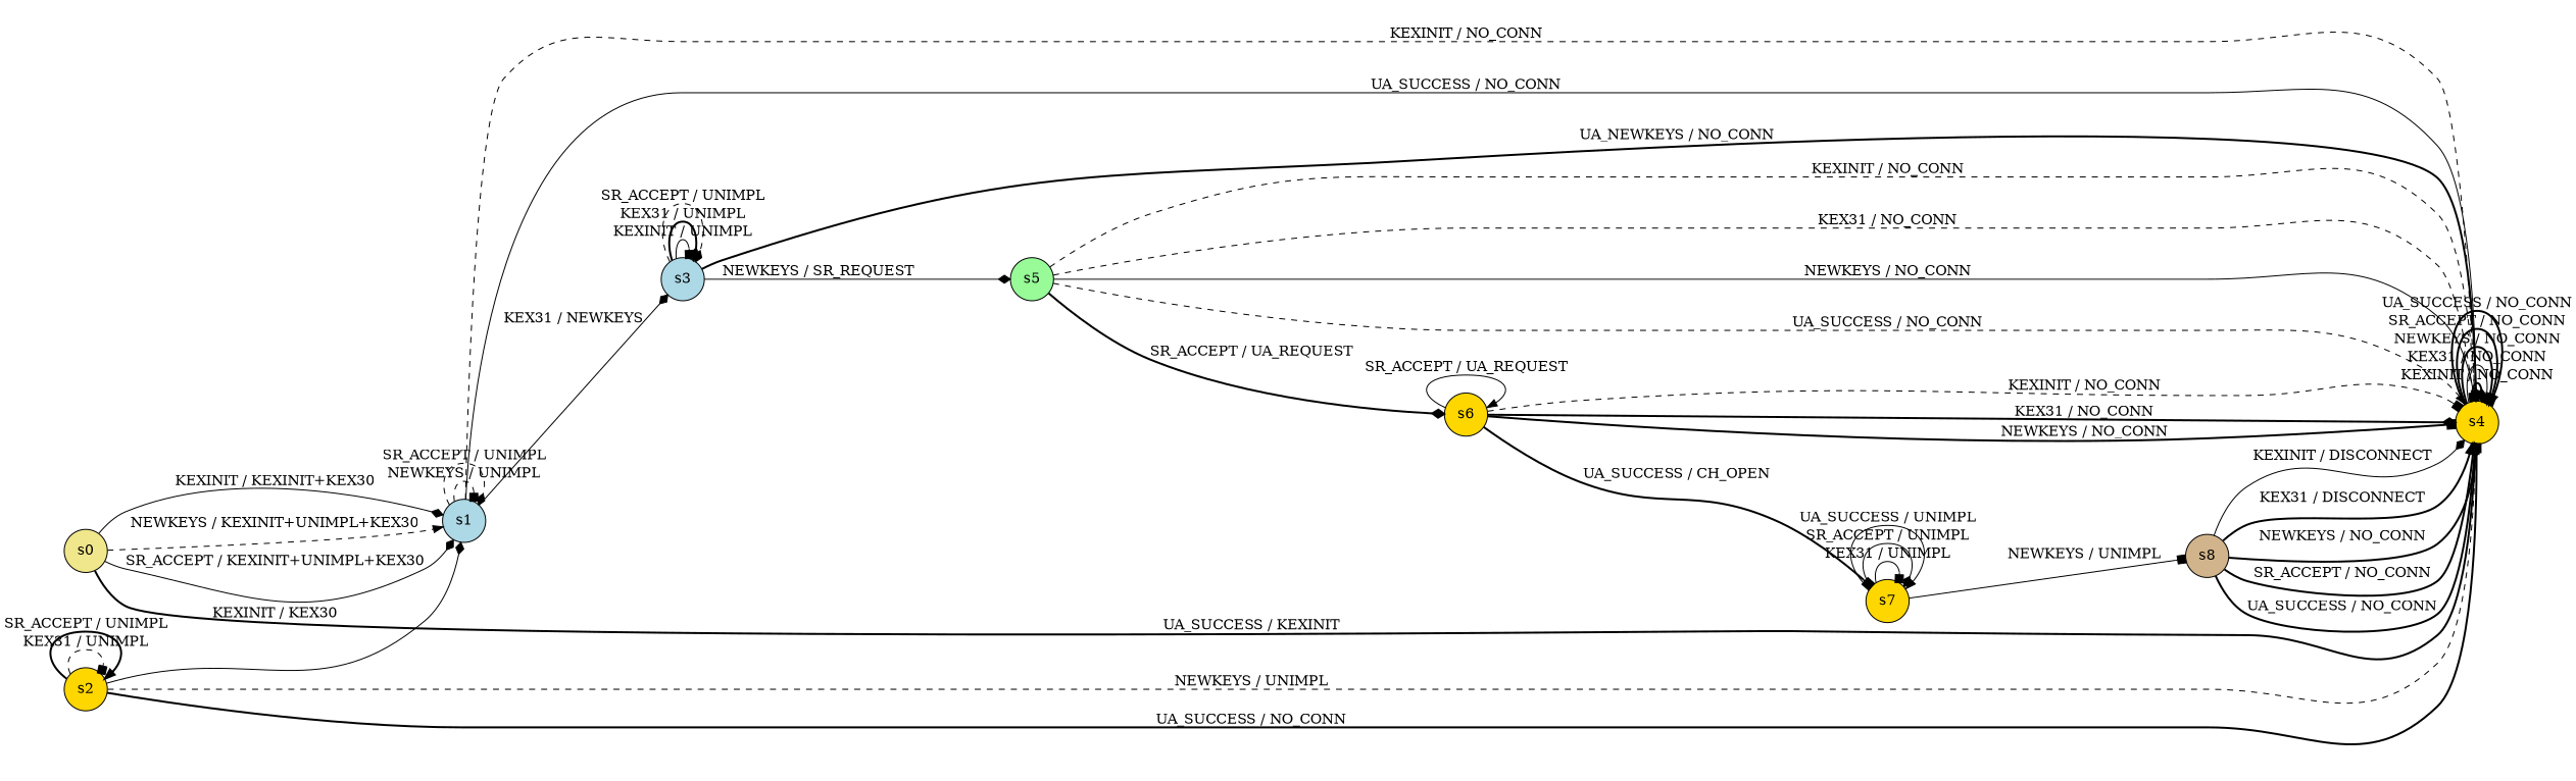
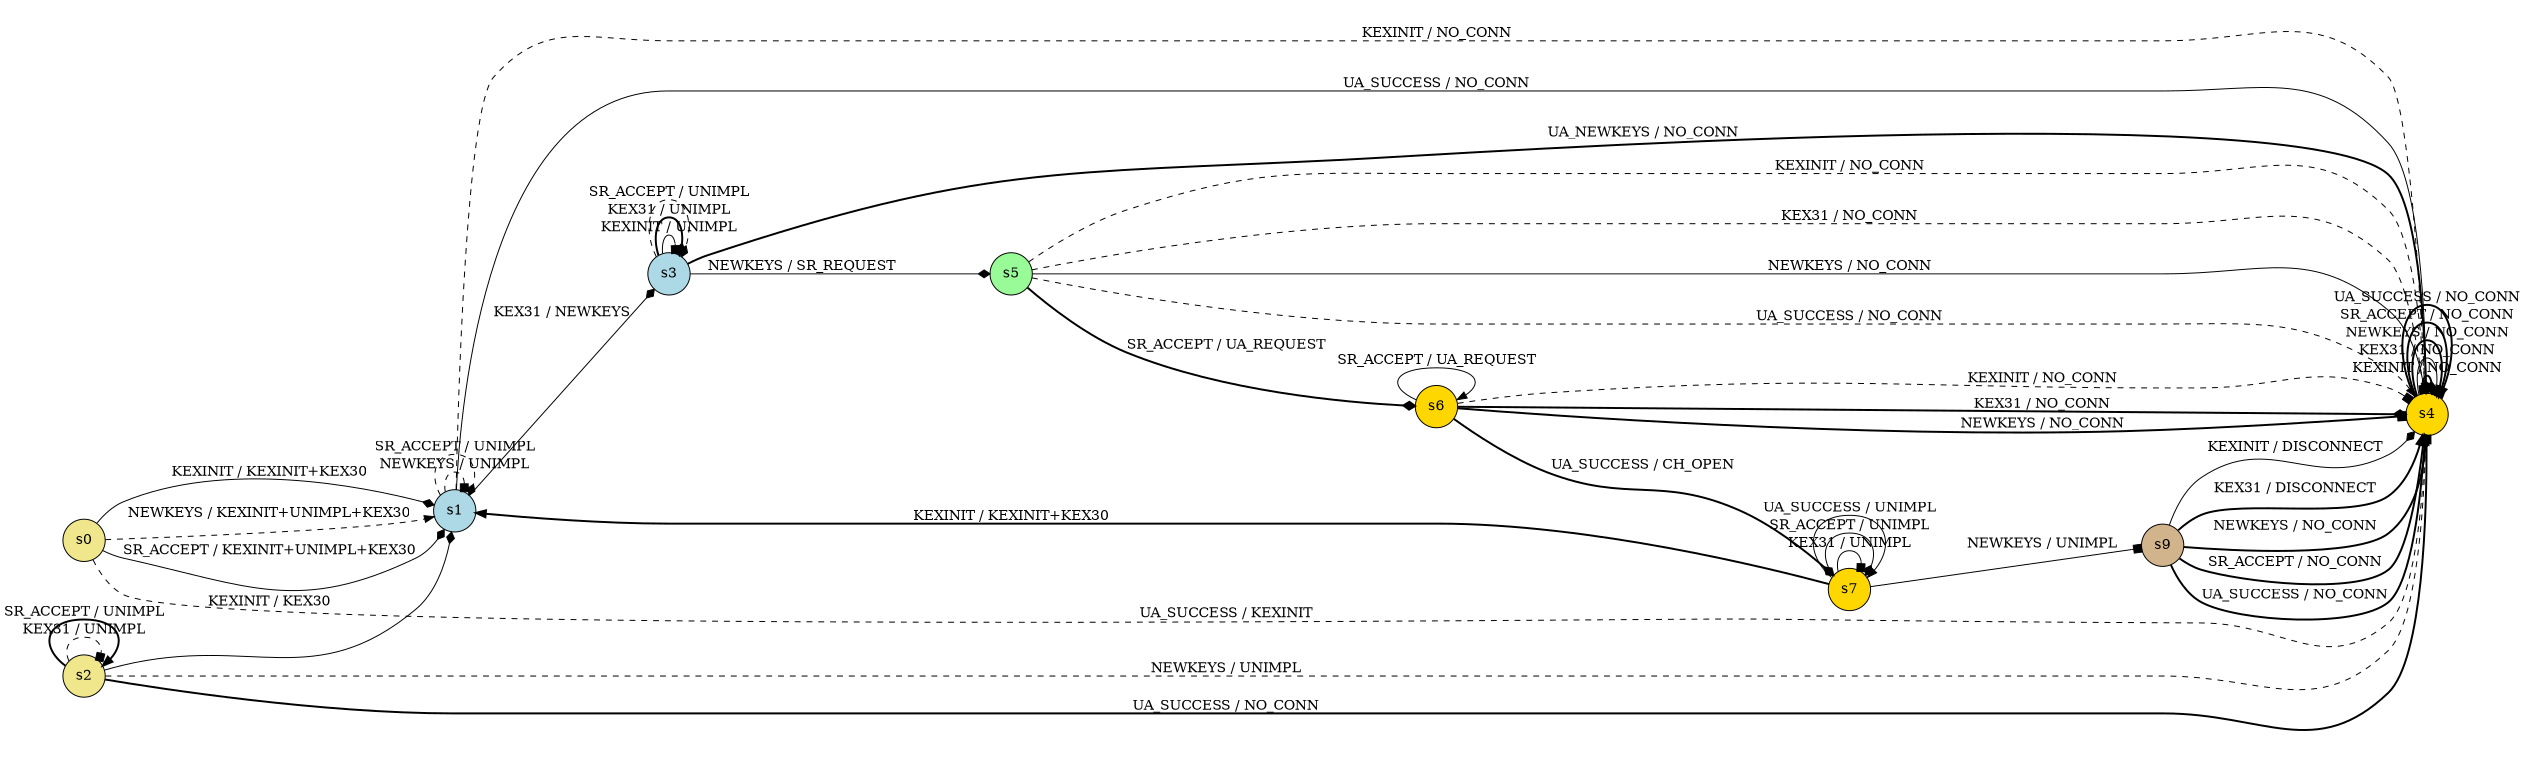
  digraph {
    rankdir=LR
    node [fillcolor=gold shape=circle style=filled]
    edge [arrowhead=diamond style=bold]
    n1 [fillcolor=khaki label=s0]
    n2 [fillcolor=lightblue label=s1]
    n3 [label=s4]
    n4 [fillcolor=lightblue label=s3]
-   n5 [label=s2]
+   n5 [fillcolor=khaki label=s2]
    n6 [fillcolor=palegreen label=s5]
    n7 [label=s6]
    n8 [label=s7]
-   n9 [fillcolor=tan label=s8]
+   n9 [fillcolor=tan label=s9]
    n1 -> n2 [label="KEXINIT / KEXINIT+KEX30" style=solid]
    n1 -> n2 [arrowhead=normal label="NEWKEYS / KEXINIT+UNIMPL+KEX30" style=dashed]
    n1 -> n2 [label="SR_ACCEPT / KEXINIT+UNIMPL+KEX30" style=solid]
-   n1 -> n3 [arrowhead=box label="UA_SUCCESS / KEXINIT"]
+   n1 -> n3 [arrowhead=box label="UA_SUCCESS / KEXINIT" style=dashed]
    n2 -> n2 [arrowhead=box label="NEWKEYS / UNIMPL" style=dashed]
    n2 -> n2 [label="SR_ACCEPT / UNIMPL" style=dashed]
    n2 -> n3 [arrowhead=normal label="KEXINIT / NO_CONN" style=dashed]
    n2 -> n3 [arrowhead=normal label="UA_SUCCESS / NO_CONN" style=solid]
    n2 -> n4 [label="KEX31 / NEWKEYS" style=solid]
    n3 -> n3 [label="KEXINIT / NO_CONN"]
    n3 -> n3 [arrowhead=box label="KEX31 / NO_CONN" style=solid]
    n3 -> n3 [arrowhead=normal label="NEWKEYS / NO_CONN"]
    n3 -> n3 [arrowhead=box label="SR_ACCEPT / NO_CONN"]
    n3 -> n3 [arrowhead=normal label="UA_SUCCESS / NO_CONN"]
    n4 -> n3 [label="UA_NEWKEYS / NO_CONN"]
    n4 -> n4 [arrowhead=box label="KEXINIT / UNIMPL" style=solid]
    n4 -> n4 [label="KEX31 / UNIMPL"]
    n4 -> n4 [label="SR_ACCEPT / UNIMPL" style=dashed]
    n4 -> n6 [label="NEWKEYS / SR_REQUEST" style=solid]
    n5 -> n2 [label="KEXINIT / KEX30" style=solid]
    n5 -> n3 [arrowhead=normal label="NEWKEYS / UNIMPL" style=dashed]
    n5 -> n3 [arrowhead=box label="UA_SUCCESS / NO_CONN"]
    n5 -> n5 [arrowhead=box label="KEX31 / UNIMPL" style=dashed]
    n5 -> n5 [arrowhead=normal label="SR_ACCEPT / UNIMPL"]
    n6 -> n3 [arrowhead=box label="KEXINIT / NO_CONN" style=dashed]
    n6 -> n3 [arrowhead=box label="KEX31 / NO_CONN" style=dashed]
    n6 -> n3 [arrowhead=box label="NEWKEYS / NO_CONN" style=solid]
    n6 -> n3 [arrowhead=normal label="UA_SUCCESS / NO_CONN" style=dashed]
    n6 -> n7 [label="SR_ACCEPT / UA_REQUEST"]
    n7 -> n3 [arrowhead=box label="KEXINIT / NO_CONN" style=dashed]
    n7 -> n3 [label="KEX31 / NO_CONN"]
    n7 -> n3 [arrowhead=box label="NEWKEYS / NO_CONN"]
    n7 -> n7 [arrowhead=normal label="SR_ACCEPT / UA_REQUEST" style=solid]
-   n7 -> n8 [arrowhead=box label="UA_SUCCESS / CH_OPEN"]
+   n7 -> n8 [label="UA_SUCCESS / CH_OPEN"]
+   n8 -> n2 [arrowhead=normal label="KEXINIT / KEXINIT+KEX30"]
    n8 -> n8 [arrowhead=box label="KEX31 / UNIMPL" style=solid]
    n8 -> n8 [label="SR_ACCEPT / UNIMPL" style=solid]
    n8 -> n8 [arrowhead=normal label="UA_SUCCESS / UNIMPL" style=solid]
    n8 -> n9 [arrowhead=box label="NEWKEYS / UNIMPL" style=solid]
    n9 -> n3 [label="KEXINIT / DISCONNECT" style=solid]
    n9 -> n3 [arrowhead=normal label="KEX31 / DISCONNECT"]
    n9 -> n3 [label="NEWKEYS / NO_CONN"]
    n9 -> n3 [arrowhead=normal label="SR_ACCEPT / NO_CONN"]
    n9 -> n3 [label="UA_SUCCESS / NO_CONN"]
  }
